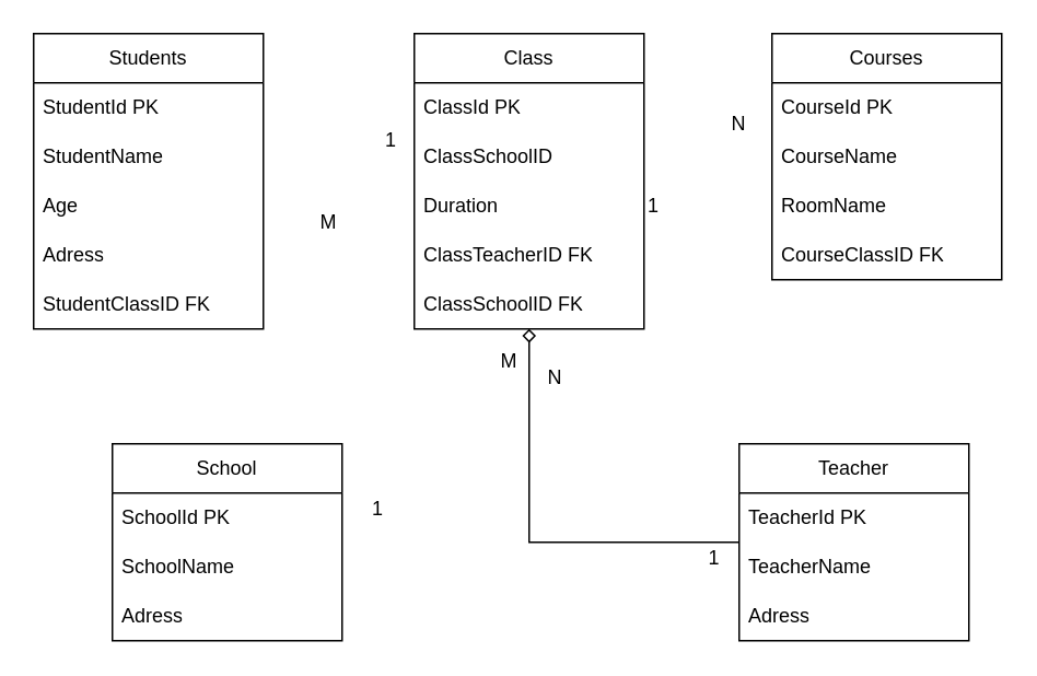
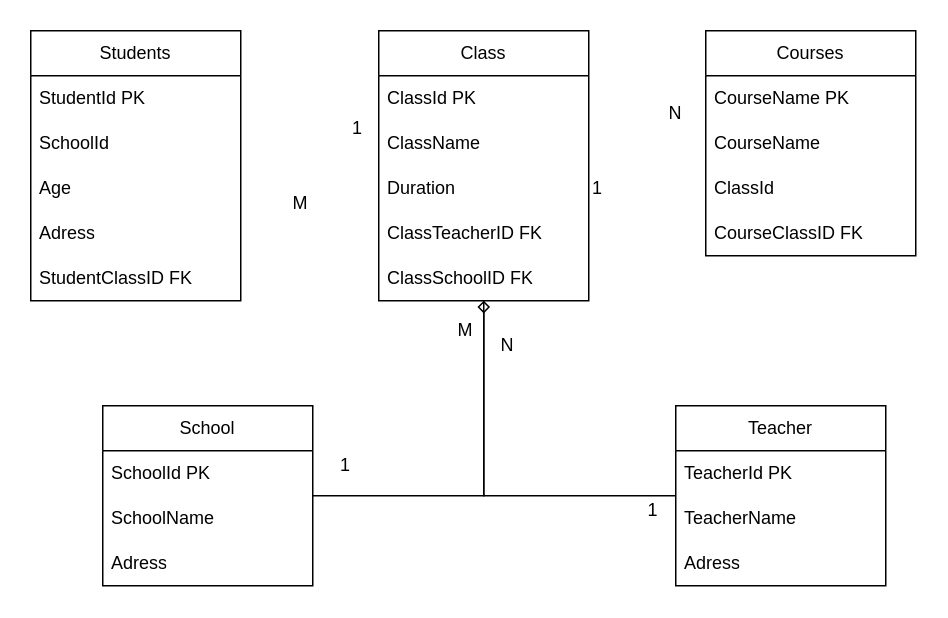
  <mxCell id="0" />
  <mxCell id="1" parent="0" />
  <mxCell id="2" value="Students" style="swimlane;fontStyle=0;childLayout=stackLayout;horizontal=1;startSize=30;horizontalStack=0;resizeParent=1;resizeParentMax=0;resizeLast=0;collapsible=1;marginBottom=0;whiteSpace=wrap;html=1;" parent="1" vertex="1"><mxGeometry x="20" y="20" width="140" height="180" as="geometry" /></mxCell>
  <mxCell id="3" value="StudentId PK" style="text;strokeColor=none;fillColor=none;align=left;verticalAlign=middle;spacingLeft=4;spacingRight=4;overflow=hidden;points=[[0,0.5],[1,0.5]];portConstraint=eastwest;rotatable=0;whiteSpace=wrap;html=1;" parent="2" vertex="1"><mxGeometry y="30" width="140" height="30" as="geometry" /></mxCell>
- <mxCell id="4" value="StudentName" style="text;strokeColor=none;fillColor=none;align=left;verticalAlign=middle;spacingLeft=4;spacingRight=4;overflow=hidden;points=[[0,0.5],[1,0.5]];portConstraint=eastwest;rotatable=0;whiteSpace=wrap;html=1;" parent="2" vertex="1"><mxGeometry y="60" width="140" height="30" as="geometry" /></mxCell>
+ <mxCell id="4" value="SchoolId" style="text;strokeColor=none;fillColor=none;align=left;verticalAlign=middle;spacingLeft=4;spacingRight=4;overflow=hidden;points=[[0,0.5],[1,0.5]];portConstraint=eastwest;rotatable=0;whiteSpace=wrap;html=1;" parent="2" vertex="1"><mxGeometry y="60" width="140" height="30" as="geometry" /></mxCell>
  <mxCell id="5" value="Age" style="text;strokeColor=none;fillColor=none;align=left;verticalAlign=middle;spacingLeft=4;spacingRight=4;overflow=hidden;points=[[0,0.5],[1,0.5]];portConstraint=eastwest;rotatable=0;whiteSpace=wrap;html=1;" parent="2" vertex="1"><mxGeometry y="90" width="140" height="30" as="geometry" /></mxCell>
  <mxCell id="6" value="Adress" style="text;strokeColor=none;fillColor=none;align=left;verticalAlign=middle;spacingLeft=4;spacingRight=4;overflow=hidden;points=[[0,0.5],[1,0.5]];portConstraint=eastwest;rotatable=0;whiteSpace=wrap;html=1;" vertex="1" parent="2"><mxGeometry y="120" width="140" height="30" as="geometry" /></mxCell>
  <mxCell id="7" value="StudentClassID FK" style="text;strokeColor=none;fillColor=none;align=left;verticalAlign=middle;spacingLeft=4;spacingRight=4;overflow=hidden;points=[[0,0.5],[1,0.5]];portConstraint=eastwest;rotatable=0;whiteSpace=wrap;html=1;" vertex="1" parent="2"><mxGeometry y="150" width="140" height="30" as="geometry" /></mxCell>
  <mxCell id="8" value="Class" style="swimlane;fontStyle=0;childLayout=stackLayout;horizontal=1;startSize=30;horizontalStack=0;resizeParent=1;resizeParentMax=0;resizeLast=0;collapsible=1;marginBottom=0;whiteSpace=wrap;html=1;" parent="1" vertex="1"><mxGeometry x="252" y="20" width="140" height="180" as="geometry" /></mxCell>
  <mxCell id="9" value="ClassId PK" style="text;strokeColor=none;fillColor=none;align=left;verticalAlign=middle;spacingLeft=4;spacingRight=4;overflow=hidden;points=[[0,0.5],[1,0.5]];portConstraint=eastwest;rotatable=0;whiteSpace=wrap;html=1;" parent="8" vertex="1"><mxGeometry y="30" width="140" height="30" as="geometry" /></mxCell>
- <mxCell id="10" value="ClassSchoolID" style="text;strokeColor=none;fillColor=none;align=left;verticalAlign=middle;spacingLeft=4;spacingRight=4;overflow=hidden;points=[[0,0.5],[1,0.5]];portConstraint=eastwest;rotatable=0;whiteSpace=wrap;html=1;" parent="8" vertex="1"><mxGeometry y="60" width="140" height="30" as="geometry" /></mxCell>
+ <mxCell id="10" value="ClassName" style="text;strokeColor=none;fillColor=none;align=left;verticalAlign=middle;spacingLeft=4;spacingRight=4;overflow=hidden;points=[[0,0.5],[1,0.5]];portConstraint=eastwest;rotatable=0;whiteSpace=wrap;html=1;" parent="8" vertex="1"><mxGeometry y="60" width="140" height="30" as="geometry" /></mxCell>
  <mxCell id="11" value="Duration" style="text;strokeColor=none;fillColor=none;align=left;verticalAlign=middle;spacingLeft=4;spacingRight=4;overflow=hidden;points=[[0,0.5],[1,0.5]];portConstraint=eastwest;rotatable=0;whiteSpace=wrap;html=1;" parent="8" vertex="1"><mxGeometry y="90" width="140" height="30" as="geometry" /></mxCell>
  <mxCell id="12" value="ClassTeacherID FK" style="text;strokeColor=none;fillColor=none;align=left;verticalAlign=middle;spacingLeft=4;spacingRight=4;overflow=hidden;points=[[0,0.5],[1,0.5]];portConstraint=eastwest;rotatable=0;whiteSpace=wrap;html=1;" vertex="1" parent="8"><mxGeometry y="120" width="140" height="30" as="geometry" /></mxCell>
  <mxCell id="13" value="ClassSchoolID FK" style="text;strokeColor=none;fillColor=none;align=left;verticalAlign=middle;spacingLeft=4;spacingRight=4;overflow=hidden;points=[[0,0.5],[1,0.5]];portConstraint=eastwest;rotatable=0;whiteSpace=wrap;html=1;" vertex="1" parent="8"><mxGeometry y="150" width="140" height="30" as="geometry" /></mxCell>
  <mxCell id="14" value="Courses" style="swimlane;fontStyle=0;childLayout=stackLayout;horizontal=1;startSize=30;horizontalStack=0;resizeParent=1;resizeParentMax=0;resizeLast=0;collapsible=1;marginBottom=0;whiteSpace=wrap;html=1;" parent="1" vertex="1"><mxGeometry x="470" y="20" width="140" height="150" as="geometry" /></mxCell>
- <mxCell id="15" value="CourseId PK" style="text;strokeColor=none;fillColor=none;align=left;verticalAlign=middle;spacingLeft=4;spacingRight=4;overflow=hidden;points=[[0,0.5],[1,0.5]];portConstraint=eastwest;rotatable=0;whiteSpace=wrap;html=1;" parent="14" vertex="1"><mxGeometry y="30" width="140" height="30" as="geometry" /></mxCell>
+ <mxCell id="15" value="CourseName PK" style="text;strokeColor=none;fillColor=none;align=left;verticalAlign=middle;spacingLeft=4;spacingRight=4;overflow=hidden;points=[[0,0.5],[1,0.5]];portConstraint=eastwest;rotatable=0;whiteSpace=wrap;html=1;" parent="14" vertex="1"><mxGeometry y="30" width="140" height="30" as="geometry" /></mxCell>
  <mxCell id="16" value="CourseName" style="text;strokeColor=none;fillColor=none;align=left;verticalAlign=middle;spacingLeft=4;spacingRight=4;overflow=hidden;points=[[0,0.5],[1,0.5]];portConstraint=eastwest;rotatable=0;whiteSpace=wrap;html=1;" parent="14" vertex="1"><mxGeometry y="60" width="140" height="30" as="geometry" /></mxCell>
- <mxCell id="17" value="RoomName" style="text;strokeColor=none;fillColor=none;align=left;verticalAlign=middle;spacingLeft=4;spacingRight=4;overflow=hidden;points=[[0,0.5],[1,0.5]];portConstraint=eastwest;rotatable=0;whiteSpace=wrap;html=1;" parent="14" vertex="1"><mxGeometry y="90" width="140" height="30" as="geometry" /></mxCell>
+ <mxCell id="17" value="ClassId" style="text;strokeColor=none;fillColor=none;align=left;verticalAlign=middle;spacingLeft=4;spacingRight=4;overflow=hidden;points=[[0,0.5],[1,0.5]];portConstraint=eastwest;rotatable=0;whiteSpace=wrap;html=1;" parent="14" vertex="1"><mxGeometry y="90" width="140" height="30" as="geometry" /></mxCell>
  <mxCell id="18" value="CourseClassID FK" style="text;strokeColor=none;fillColor=none;align=left;verticalAlign=middle;spacingLeft=4;spacingRight=4;overflow=hidden;points=[[0,0.5],[1,0.5]];portConstraint=eastwest;rotatable=0;whiteSpace=wrap;html=1;" vertex="1" parent="14"><mxGeometry y="120" width="140" height="30" as="geometry" /></mxCell>
+ <mxCell id="19" value="" style="edgeStyle=orthogonalEdgeStyle;rounded=0;orthogonalLoop=1;jettySize=auto;html=1;endArrow=none;endFill=0;" parent="1" source="20" target="8" edge="1"><mxGeometry relative="1" as="geometry" /></mxCell>
  <mxCell id="20" value="School" style="swimlane;fontStyle=0;childLayout=stackLayout;horizontal=1;startSize=30;horizontalStack=0;resizeParent=1;resizeParentMax=0;resizeLast=0;collapsible=1;marginBottom=0;whiteSpace=wrap;html=1;" parent="1" vertex="1"><mxGeometry x="68" y="270" width="140" height="120" as="geometry" /></mxCell>
  <mxCell id="21" value="SchoolId PK" style="text;strokeColor=none;fillColor=none;align=left;verticalAlign=middle;spacingLeft=4;spacingRight=4;overflow=hidden;points=[[0,0.5],[1,0.5]];portConstraint=eastwest;rotatable=0;whiteSpace=wrap;html=1;" parent="20" vertex="1"><mxGeometry y="30" width="140" height="30" as="geometry" /></mxCell>
  <mxCell id="22" value="SchoolName" style="text;strokeColor=none;fillColor=none;align=left;verticalAlign=middle;spacingLeft=4;spacingRight=4;overflow=hidden;points=[[0,0.5],[1,0.5]];portConstraint=eastwest;rotatable=0;whiteSpace=wrap;html=1;" parent="20" vertex="1"><mxGeometry y="60" width="140" height="30" as="geometry" /></mxCell>
  <mxCell id="23" value="Adress" style="text;strokeColor=none;fillColor=none;align=left;verticalAlign=middle;spacingLeft=4;spacingRight=4;overflow=hidden;points=[[0,0.5],[1,0.5]];portConstraint=eastwest;rotatable=0;whiteSpace=wrap;html=1;" parent="20" vertex="1"><mxGeometry y="90" width="140" height="30" as="geometry" /></mxCell>
  <mxCell id="24" value="" style="edgeStyle=orthogonalEdgeStyle;rounded=0;orthogonalLoop=1;jettySize=auto;html=1;endArrow=diamond;endFill=0;" parent="1" source="25" target="8" edge="1"><mxGeometry relative="1" as="geometry" /></mxCell>
  <mxCell id="25" value="Teacher" style="swimlane;fontStyle=0;childLayout=stackLayout;horizontal=1;startSize=30;horizontalStack=0;resizeParent=1;resizeParentMax=0;resizeLast=0;collapsible=1;marginBottom=0;whiteSpace=wrap;html=1;" parent="1" vertex="1"><mxGeometry x="450" y="270" width="140" height="120" as="geometry" /></mxCell>
  <mxCell id="26" value="TeacherId PK" style="text;strokeColor=none;fillColor=none;align=left;verticalAlign=middle;spacingLeft=4;spacingRight=4;overflow=hidden;points=[[0,0.5],[1,0.5]];portConstraint=eastwest;rotatable=0;whiteSpace=wrap;html=1;" parent="25" vertex="1"><mxGeometry y="30" width="140" height="30" as="geometry" /></mxCell>
  <mxCell id="27" value="TeacherName" style="text;strokeColor=none;fillColor=none;align=left;verticalAlign=middle;spacingLeft=4;spacingRight=4;overflow=hidden;points=[[0,0.5],[1,0.5]];portConstraint=eastwest;rotatable=0;whiteSpace=wrap;html=1;" parent="25" vertex="1"><mxGeometry y="60" width="140" height="30" as="geometry" /></mxCell>
  <mxCell id="28" value="Adress" style="text;strokeColor=none;fillColor=none;align=left;verticalAlign=middle;spacingLeft=4;spacingRight=4;overflow=hidden;points=[[0,0.5],[1,0.5]];portConstraint=eastwest;rotatable=0;whiteSpace=wrap;html=1;" parent="25" vertex="1"><mxGeometry y="90" width="140" height="30" as="geometry" /></mxCell>
  <mxCell id="29" value="M" style="text;html=1;strokeColor=none;fillColor=none;align=center;verticalAlign=middle;whiteSpace=wrap;rounded=0;" parent="1" vertex="1"><mxGeometry x="170" y="120" width="60" height="30" as="geometry" /></mxCell>
  <mxCell id="30" value="1" style="text;html=1;strokeColor=none;fillColor=none;align=center;verticalAlign=middle;whiteSpace=wrap;rounded=0;" parent="1" vertex="1"><mxGeometry x="208" y="70" width="60" height="30" as="geometry" /></mxCell>
  <mxCell id="31" value="1" style="text;html=1;strokeColor=none;fillColor=none;align=center;verticalAlign=middle;whiteSpace=wrap;rounded=0;" parent="1" vertex="1"><mxGeometry x="368" y="110" width="60" height="30" as="geometry" /></mxCell>
  <mxCell id="32" value="N" style="text;html=1;strokeColor=none;fillColor=none;align=center;verticalAlign=middle;whiteSpace=wrap;rounded=0;" parent="1" vertex="1"><mxGeometry x="420" width="60" height="30" as="geometry" y="60" /></mxCell>
  <mxCell id="33" value="M" style="text;html=1;strokeColor=none;fillColor=none;align=center;verticalAlign=middle;whiteSpace=wrap;rounded=0;" parent="1" vertex="1"><mxGeometry x="280" y="205" width="60" height="30" as="geometry" /></mxCell>
  <mxCell id="34" value="1" style="text;html=1;strokeColor=none;fillColor=none;align=center;verticalAlign=middle;whiteSpace=wrap;rounded=0;" parent="1" vertex="1"><mxGeometry x="200" y="295" width="60" height="30" as="geometry" /></mxCell>
  <mxCell id="35" value="N" style="text;html=1;strokeColor=none;fillColor=none;align=center;verticalAlign=middle;whiteSpace=wrap;rounded=0;" parent="1" vertex="1"><mxGeometry x="308" y="215" width="60" height="30" as="geometry" /></mxCell>
  <mxCell id="36" value="1" style="text;html=1;strokeColor=none;fillColor=none;align=center;verticalAlign=middle;whiteSpace=wrap;rounded=0;" parent="1" vertex="1"><mxGeometry x="405" y="325" width="60" height="30" as="geometry" /></mxCell>
